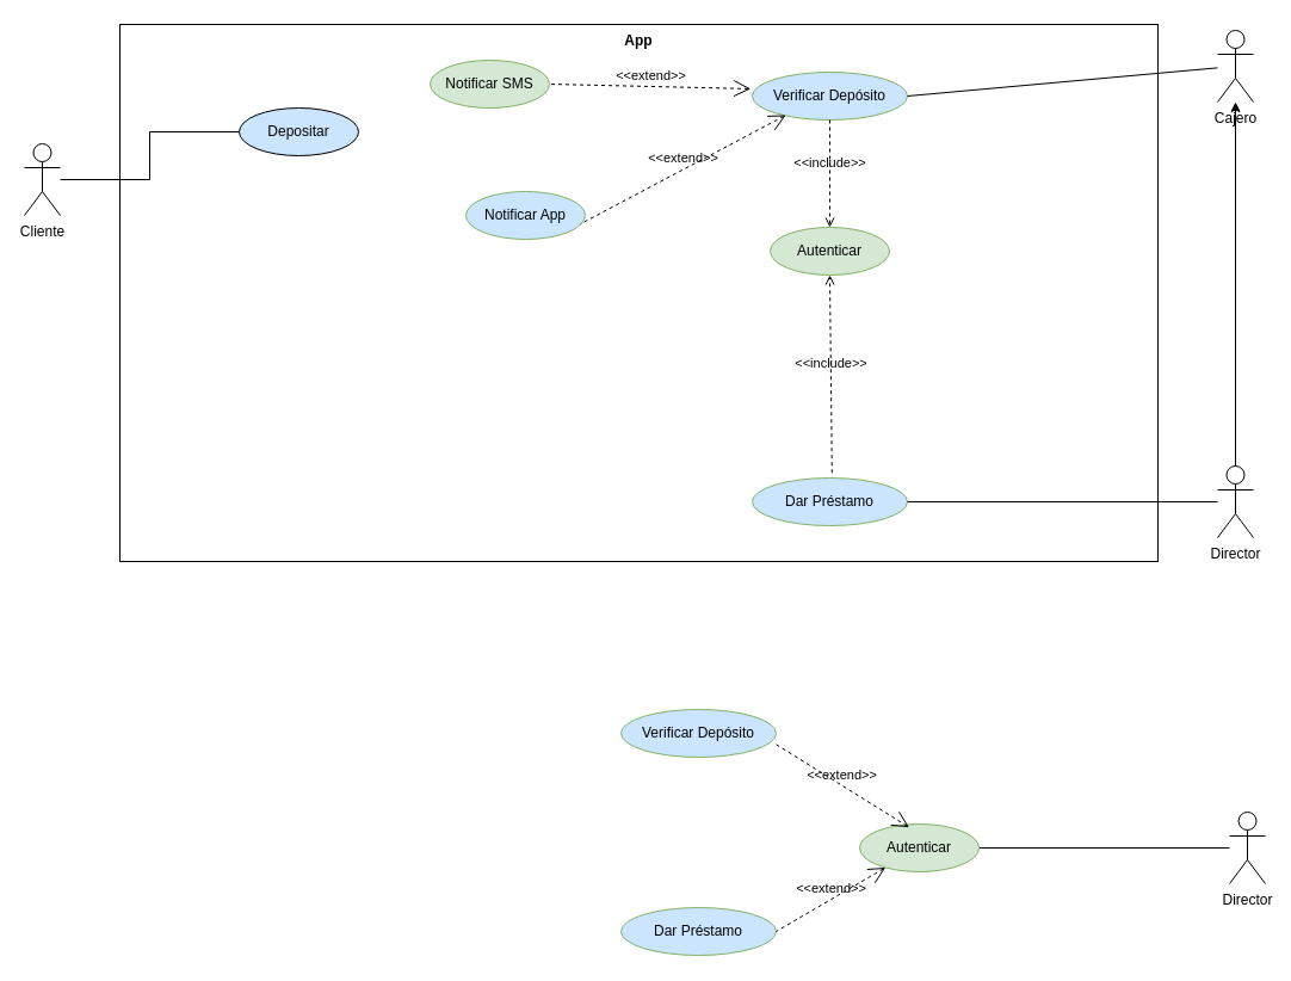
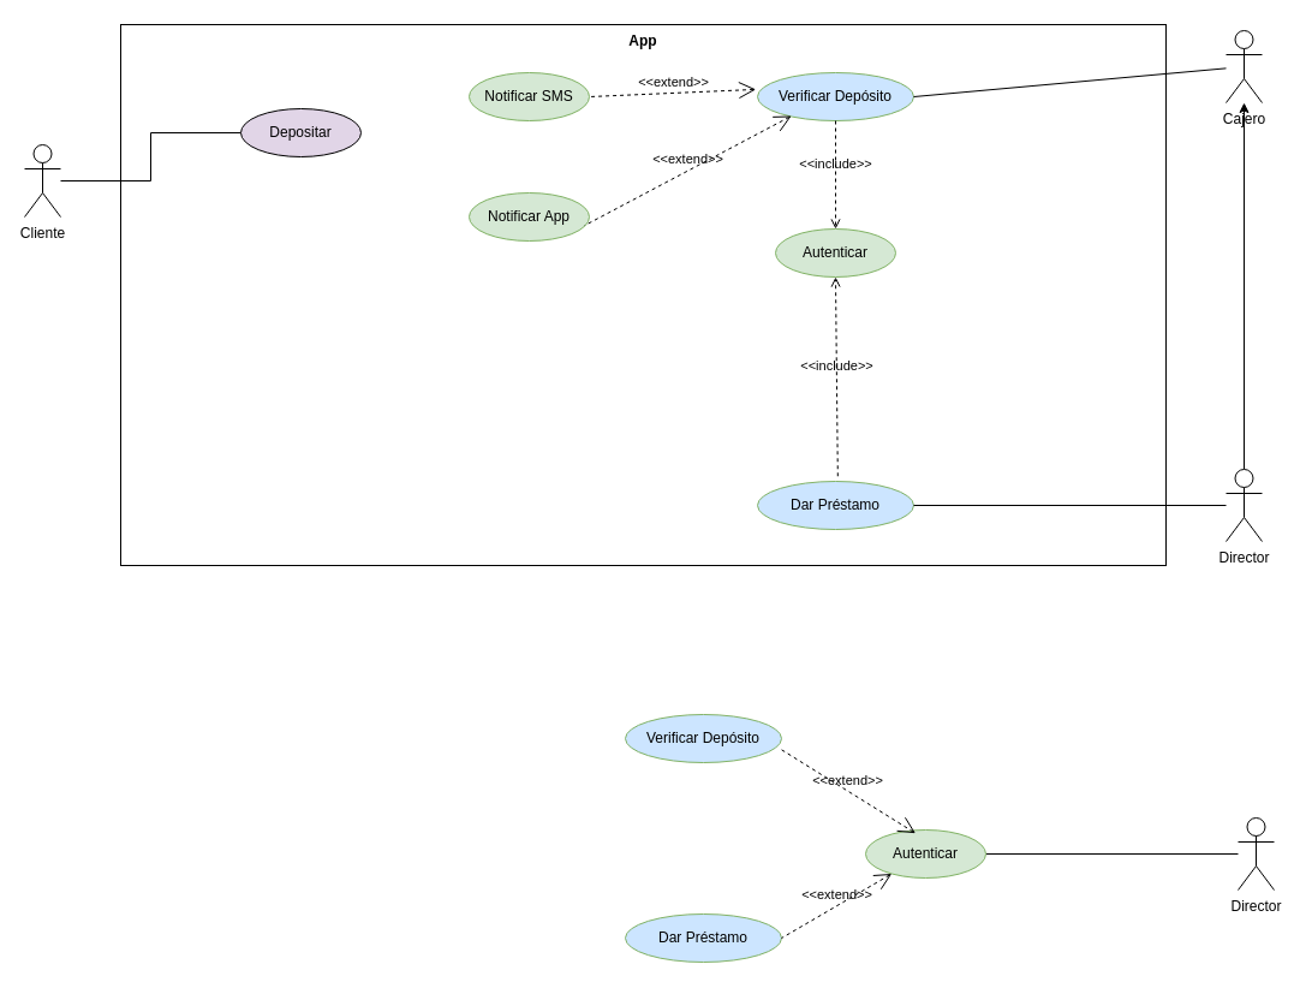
  <mxCell id="0" />
  <mxCell id="1" parent="0" />
  <mxCell id="2" style="edgeStyle=orthogonalEdgeStyle;rounded=0;orthogonalLoop=1;jettySize=auto;html=1;endArrow=none;endFill=0;" edge="1" parent="1" source="3" target="7"><mxGeometry relative="1" as="geometry" /></mxCell>
  <mxCell id="3" value="Cliente&lt;br&gt;" style="shape=umlActor;verticalLabelPosition=bottom;verticalAlign=top;html=1;outlineConnect=0;" vertex="1" parent="1"><mxGeometry x="20" y="120" width="30" height="60" as="geometry" /></mxCell>
  <mxCell id="4" value="Cajero" style="shape=umlActor;verticalLabelPosition=bottom;verticalAlign=top;html=1;outlineConnect=0;" vertex="1" parent="1"><mxGeometry x="1020" y="25" width="30" height="60" as="geometry" /></mxCell>
  <mxCell id="5" style="edgeStyle=orthogonalEdgeStyle;rounded=0;orthogonalLoop=1;jettySize=auto;html=1;" edge="1" parent="1" source="6" target="4"><mxGeometry relative="1" as="geometry" /></mxCell>
  <mxCell id="6" value="Director" style="shape=umlActor;verticalLabelPosition=bottom;verticalAlign=top;html=1;outlineConnect=0;" vertex="1" parent="1"><mxGeometry x="1020" y="390" width="30" height="60" as="geometry" /></mxCell>
- <mxCell id="7" value="Depositar" style="ellipse;whiteSpace=wrap;html=1;fillColor=#CCE5FF;" vertex="1" parent="1"><mxGeometry x="200" y="90" width="100" height="40" as="geometry" /></mxCell>
+ <mxCell id="7" value="Depositar" style="ellipse;whiteSpace=wrap;html=1;fillColor=#e1d5e7;" vertex="1" parent="1"><mxGeometry x="200" y="90" width="100" height="40" as="geometry" /></mxCell>
  <mxCell id="8" value="Autenticar" style="ellipse;whiteSpace=wrap;html=1;fillColor=#d5e8d4;strokeColor=#82b366;" vertex="1" parent="1"><mxGeometry x="645" y="190" width="100" height="40" as="geometry" /></mxCell>
  <mxCell id="9" value="Verificar Depósito" style="ellipse;whiteSpace=wrap;html=1;fillColor=#CCE5FF;strokeColor=#82b366;" vertex="1" parent="1"><mxGeometry x="630" y="60" width="130" height="40" as="geometry" /></mxCell>
  <mxCell id="10" value="&amp;lt;&amp;lt;include&amp;gt;&amp;gt;" style="edgeStyle=none;html=1;endArrow=open;verticalAlign=bottom;dashed=1;labelBackgroundColor=none;rounded=0;exitX=0.5;exitY=1;exitDx=0;exitDy=0;entryX=0.5;entryY=0;entryDx=0;entryDy=0;" edge="1" parent="1" source="9" target="8"><mxGeometry width="160" relative="1" as="geometry"><mxPoint x="440" y="209.66" as="sourcePoint" /><mxPoint x="610" y="190" as="targetPoint" /></mxGeometry></mxCell>
  <mxCell id="11" value="" style="edgeStyle=none;html=1;endArrow=none;verticalAlign=bottom;rounded=0;exitX=1;exitY=0.5;exitDx=0;exitDy=0;" edge="1" parent="1" source="9" target="4"><mxGeometry width="160" relative="1" as="geometry"><mxPoint x="810" y="109.66" as="sourcePoint" /><mxPoint x="970" y="109.66" as="targetPoint" /></mxGeometry></mxCell>
  <mxCell id="12" value="Dar Préstamo" style="ellipse;whiteSpace=wrap;html=1;fillColor=#CCE5FF;strokeColor=#82b366;" vertex="1" parent="1"><mxGeometry x="630" y="400" width="130" height="40" as="geometry" /></mxCell>
  <mxCell id="13" value="" style="edgeStyle=none;html=1;endArrow=none;verticalAlign=bottom;rounded=0;exitX=1;exitY=0.5;exitDx=0;exitDy=0;" edge="1" parent="1" source="12" target="6"><mxGeometry width="160" relative="1" as="geometry"><mxPoint x="800" y="419.66" as="sourcePoint" /><mxPoint x="960" y="419.66" as="targetPoint" /></mxGeometry></mxCell>
  <mxCell id="14" value="&amp;lt;&amp;lt;include&amp;gt;&amp;gt;" style="edgeStyle=none;html=1;endArrow=open;verticalAlign=bottom;dashed=1;labelBackgroundColor=none;rounded=0;exitX=0.514;exitY=-0.106;exitDx=0;exitDy=0;exitPerimeter=0;entryX=0.5;entryY=1;entryDx=0;entryDy=0;" edge="1" parent="1" source="12" target="8"><mxGeometry width="160" relative="1" as="geometry"><mxPoint x="460" y="280" as="sourcePoint" /><mxPoint x="620" y="280" as="targetPoint" /></mxGeometry></mxCell>
- <mxCell id="15" value="Notificar SMS" style="ellipse;whiteSpace=wrap;html=1;fillColor=#d5e8d4;strokeColor=#82b366;" vertex="1" parent="1"><mxGeometry x="360" y="50" width="100" height="40" as="geometry" /></mxCell>
- <mxCell id="16" value="Notificar App" style="ellipse;whiteSpace=wrap;html=1;fillColor=#cce5ff;strokeColor=#82b366;" vertex="1" parent="1"><mxGeometry x="390" y="160" width="100" height="40" as="geometry" /></mxCell>
+ <mxCell id="15" value="Notificar SMS" style="ellipse;whiteSpace=wrap;html=1;fillColor=#d5e8d4;strokeColor=#82b366;" vertex="1" parent="1"><mxGeometry x="390" y="60" width="100" height="40" as="geometry" /></mxCell>
+ <mxCell id="16" value="Notificar App" style="ellipse;whiteSpace=wrap;html=1;fillColor=#d5e8d4;strokeColor=#82b366;" vertex="1" parent="1"><mxGeometry x="390" y="160" width="100" height="40" as="geometry" /></mxCell>
  <mxCell id="17" value="&amp;lt;&amp;lt;extend&amp;gt;&amp;gt;" style="edgeStyle=none;html=1;startArrow=open;endArrow=none;startSize=12;verticalAlign=bottom;dashed=1;labelBackgroundColor=none;rounded=0;entryX=0.962;entryY=0.676;entryDx=0;entryDy=0;entryPerimeter=0;exitX=0.217;exitY=0.9;exitDx=0;exitDy=0;exitPerimeter=0;" edge="1" parent="1" source="9" target="16"><mxGeometry width="160" relative="1" as="geometry"><mxPoint x="460" y="280" as="sourcePoint" /><mxPoint x="620" y="280" as="targetPoint" /></mxGeometry></mxCell>
  <mxCell id="18" value="&amp;lt;&amp;lt;extend&amp;gt;&amp;gt;" style="edgeStyle=none;html=1;startArrow=open;endArrow=none;startSize=12;verticalAlign=bottom;dashed=1;labelBackgroundColor=none;rounded=0;entryX=1;entryY=0.5;entryDx=0;entryDy=0;exitX=-0.01;exitY=0.348;exitDx=0;exitDy=0;exitPerimeter=0;" edge="1" parent="1" source="9" target="15"><mxGeometry width="160" relative="1" as="geometry"><mxPoint x="420" y="150" as="sourcePoint" /><mxPoint x="580" y="150" as="targetPoint" /></mxGeometry></mxCell>
  <mxCell id="19" value="App" style="shape=rect;html=1;verticalAlign=top;fontStyle=1;whiteSpace=wrap;align=center;fillColor=none;" vertex="1" parent="1"><mxGeometry x="100" y="20" width="870" height="450" as="geometry" /></mxCell>
  <mxCell id="20" style="edgeStyle=orthogonalEdgeStyle;rounded=0;orthogonalLoop=1;jettySize=auto;html=1;endArrow=none;endFill=0;" edge="1" parent="1" source="21" target="24"><mxGeometry relative="1" as="geometry" /></mxCell>
  <mxCell id="21" value="Director&lt;br&gt;" style="shape=umlActor;verticalLabelPosition=bottom;verticalAlign=top;html=1;outlineConnect=0;" vertex="1" parent="1"><mxGeometry x="1030" y="680" width="30" height="60" as="geometry" /></mxCell>
  <mxCell id="22" value="Verificar Depósito" style="ellipse;whiteSpace=wrap;html=1;fillColor=#CCE5FF;strokeColor=#82b366;" vertex="1" parent="1"><mxGeometry x="520" y="594" width="130" height="40" as="geometry" /></mxCell>
  <mxCell id="23" value="Dar Préstamo" style="ellipse;whiteSpace=wrap;html=1;fillColor=#CCE5FF;strokeColor=#82b366;" vertex="1" parent="1"><mxGeometry x="520" y="760" width="130" height="40" as="geometry" /></mxCell>
  <mxCell id="24" value="Autenticar" style="ellipse;whiteSpace=wrap;html=1;fillColor=#d5e8d4;strokeColor=#82b366;" vertex="1" parent="1"><mxGeometry x="720" y="690" width="100" height="40" as="geometry" /></mxCell>
  <mxCell id="25" value="&amp;lt;&amp;lt;extend&amp;gt;&amp;gt;" style="edgeStyle=none;html=1;startArrow=open;endArrow=none;startSize=12;verticalAlign=bottom;dashed=1;labelBackgroundColor=none;rounded=0;entryX=1;entryY=0.5;entryDx=0;entryDy=0;" edge="1" parent="1" source="24" target="23"><mxGeometry width="160" relative="1" as="geometry"><mxPoint x="420" y="840" as="sourcePoint" /><mxPoint x="715.58" y="994.72" as="targetPoint" /></mxGeometry></mxCell>
  <mxCell id="26" value="&amp;lt;&amp;lt;extend&amp;gt;&amp;gt;" style="edgeStyle=none;html=1;startArrow=open;endArrow=none;startSize=12;verticalAlign=bottom;dashed=1;labelBackgroundColor=none;rounded=0;entryX=0.995;entryY=0.722;entryDx=0;entryDy=0;entryPerimeter=0;exitX=0.415;exitY=0.069;exitDx=0;exitDy=0;exitPerimeter=0;" edge="1" parent="1" source="24" target="22"><mxGeometry width="160" relative="1" as="geometry"><mxPoint x="505" y="680" as="sourcePoint" /><mxPoint x="665" y="680" as="targetPoint" /></mxGeometry></mxCell>
